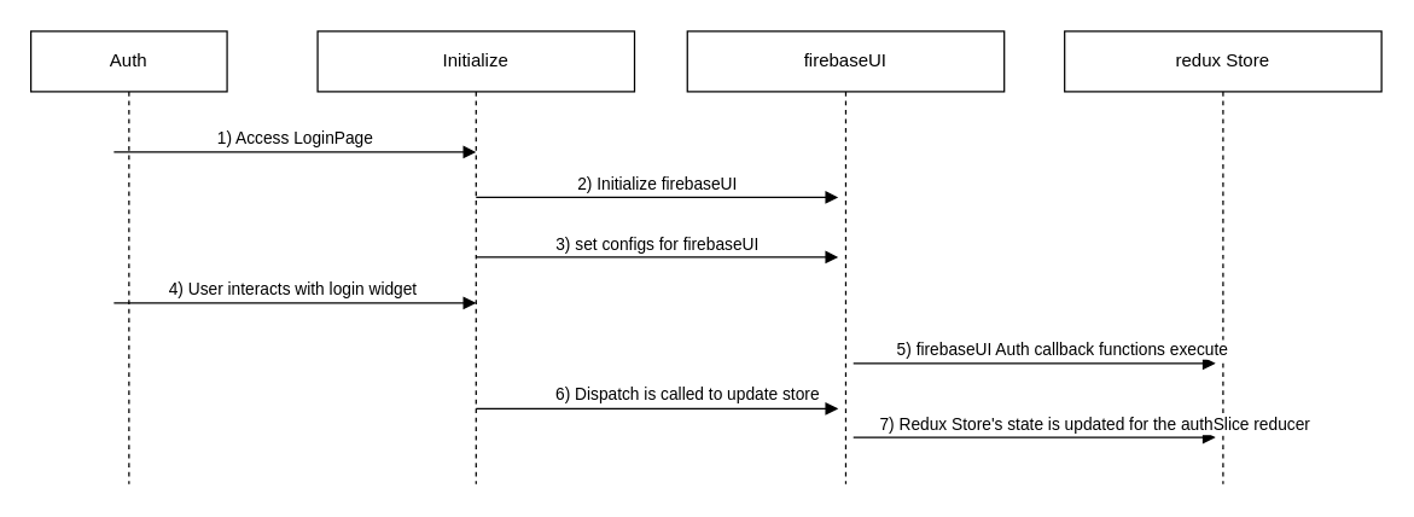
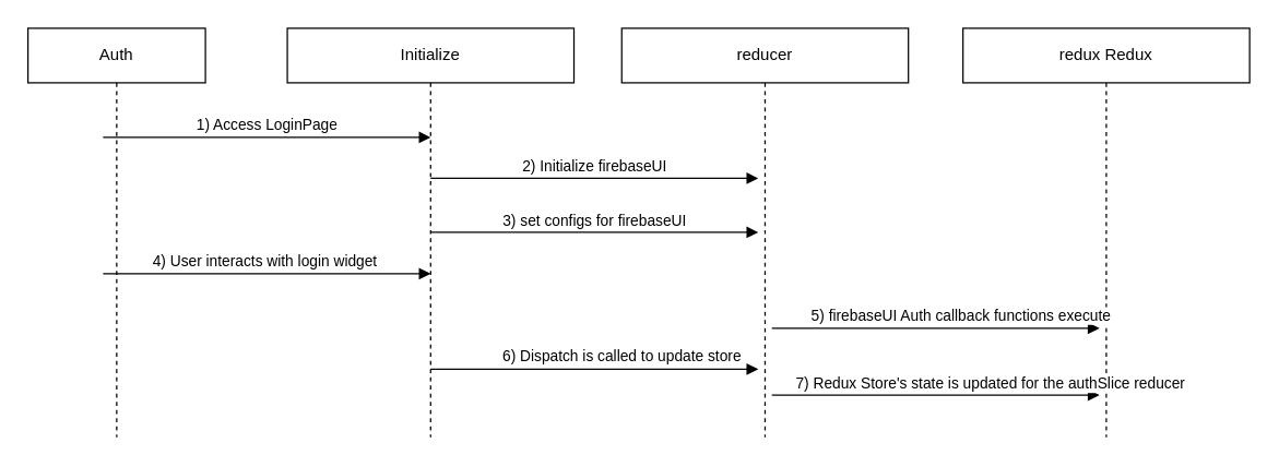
  <mxCell id="0" />
  <mxCell id="1" parent="0" />
  <mxCell id="2" value="Auth" style="shape=umlLifeline;perimeter=lifelinePerimeter;whiteSpace=wrap;html=1;container=0;dropTarget=0;collapsible=0;recursiveResize=0;outlineConnect=0;portConstraint=eastwest;newEdgeStyle={&quot;edgeStyle&quot;:&quot;elbowEdgeStyle&quot;,&quot;elbow&quot;:&quot;vertical&quot;,&quot;curved&quot;:0,&quot;rounded&quot;:0};" parent="1" vertex="1"><mxGeometry x="20" y="20" width="130" height="300" as="geometry" /></mxCell>
  <mxCell id="3" value="Initialize" style="shape=umlLifeline;perimeter=lifelinePerimeter;whiteSpace=wrap;html=1;container=0;dropTarget=0;collapsible=0;recursiveResize=0;outlineConnect=0;portConstraint=eastwest;newEdgeStyle={&quot;edgeStyle&quot;:&quot;elbowEdgeStyle&quot;,&quot;elbow&quot;:&quot;vertical&quot;,&quot;curved&quot;:0,&quot;rounded&quot;:0};" parent="1" vertex="1"><mxGeometry x="210" y="20" width="210" height="300" as="geometry" /></mxCell>
  <mxCell id="4" value="1) Access LoginPage" style="html=1;verticalAlign=bottom;endArrow=block;edgeStyle=elbowEdgeStyle;elbow=horizontal;curved=0;rounded=0;" parent="1" edge="1"><mxGeometry relative="1" as="geometry"><mxPoint x="75" y="100" as="sourcePoint" /><Array as="points"><mxPoint x="230" y="100" /></Array><mxPoint x="315" y="100" as="targetPoint" /></mxGeometry></mxCell>
- <mxCell id="5" value="firebaseUI" style="shape=umlLifeline;perimeter=lifelinePerimeter;whiteSpace=wrap;html=1;container=0;dropTarget=0;collapsible=0;recursiveResize=0;outlineConnect=0;portConstraint=eastwest;newEdgeStyle={&quot;edgeStyle&quot;:&quot;elbowEdgeStyle&quot;,&quot;elbow&quot;:&quot;vertical&quot;,&quot;curved&quot;:0,&quot;rounded&quot;:0};" vertex="1" parent="1"><mxGeometry x="455" y="20" width="210" height="300" as="geometry" /></mxCell>
- <mxCell id="6" value="redux Store" style="shape=umlLifeline;perimeter=lifelinePerimeter;whiteSpace=wrap;html=1;container=0;dropTarget=0;collapsible=0;recursiveResize=0;outlineConnect=0;portConstraint=eastwest;newEdgeStyle={&quot;edgeStyle&quot;:&quot;elbowEdgeStyle&quot;,&quot;elbow&quot;:&quot;vertical&quot;,&quot;curved&quot;:0,&quot;rounded&quot;:0};" vertex="1" parent="1"><mxGeometry x="705" y="20" width="210" height="300" as="geometry" /></mxCell>
+ <mxCell id="5" value="reducer" style="shape=umlLifeline;perimeter=lifelinePerimeter;whiteSpace=wrap;html=1;container=0;dropTarget=0;collapsible=0;recursiveResize=0;outlineConnect=0;portConstraint=eastwest;newEdgeStyle={&quot;edgeStyle&quot;:&quot;elbowEdgeStyle&quot;,&quot;elbow&quot;:&quot;vertical&quot;,&quot;curved&quot;:0,&quot;rounded&quot;:0};" vertex="1" parent="1"><mxGeometry x="455" y="20" width="210" height="300" as="geometry" /></mxCell>
+ <mxCell id="6" value="redux Redux" style="shape=umlLifeline;perimeter=lifelinePerimeter;whiteSpace=wrap;html=1;container=0;dropTarget=0;collapsible=0;recursiveResize=0;outlineConnect=0;portConstraint=eastwest;newEdgeStyle={&quot;edgeStyle&quot;:&quot;elbowEdgeStyle&quot;,&quot;elbow&quot;:&quot;vertical&quot;,&quot;curved&quot;:0,&quot;rounded&quot;:0};" vertex="1" parent="1"><mxGeometry x="705" y="20" width="210" height="300" as="geometry" /></mxCell>
  <mxCell id="7" value="2) Initialize firebaseUI" style="html=1;verticalAlign=bottom;endArrow=block;edgeStyle=elbowEdgeStyle;elbow=horizontal;curved=0;rounded=0;" edge="1" parent="1"><mxGeometry relative="1" as="geometry"><mxPoint x="315" y="130" as="sourcePoint" /><Array as="points"><mxPoint x="470" y="130" /></Array><mxPoint x="555" y="130" as="targetPoint" /></mxGeometry></mxCell>
  <mxCell id="8" value="3) set configs for firebaseUI" style="html=1;verticalAlign=bottom;endArrow=block;edgeStyle=elbowEdgeStyle;elbow=horizontal;curved=0;rounded=0;" edge="1" parent="1"><mxGeometry relative="1" as="geometry"><mxPoint x="315" y="169.62" as="sourcePoint" /><Array as="points"><mxPoint x="470" y="169.62" /></Array><mxPoint x="555" y="169.62" as="targetPoint" /></mxGeometry></mxCell>
  <mxCell id="9" value="4) User interacts with login widget&amp;nbsp;" style="html=1;verticalAlign=bottom;endArrow=block;edgeStyle=elbowEdgeStyle;elbow=horizontal;curved=0;rounded=0;" edge="1" parent="1"><mxGeometry relative="1" as="geometry"><mxPoint x="75" y="200" as="sourcePoint" /><Array as="points"><mxPoint x="230" y="200" /></Array><mxPoint x="315" y="200" as="targetPoint" /></mxGeometry></mxCell>
  <mxCell id="10" value="5) firebaseUI Auth callback functions execute&amp;nbsp;" style="html=1;verticalAlign=bottom;endArrow=block;edgeStyle=elbowEdgeStyle;elbow=horizontal;curved=0;rounded=0;" edge="1" parent="1"><mxGeometry x="0.167" relative="1" as="geometry"><mxPoint x="565" y="240" as="sourcePoint" /><Array as="points"><mxPoint x="720" y="240" /></Array><mxPoint x="805" y="240" as="targetPoint" /><mxPoint as="offset" /></mxGeometry></mxCell>
  <mxCell id="11" value="6) Dispatch is called to update store" style="html=1;verticalAlign=bottom;endArrow=block;edgeStyle=elbowEdgeStyle;elbow=horizontal;curved=0;rounded=0;" edge="1" parent="1"><mxGeometry x="0.167" relative="1" as="geometry"><mxPoint x="315" y="270" as="sourcePoint" /><Array as="points"><mxPoint x="470" y="270" /></Array><mxPoint x="555" y="270" as="targetPoint" /><mxPoint as="offset" /></mxGeometry></mxCell>
  <mxCell id="12" value="7) Redux Store's state is updated for the authSlice reducer" style="html=1;verticalAlign=bottom;endArrow=block;edgeStyle=elbowEdgeStyle;elbow=vertical;curved=0;rounded=0;" edge="1" parent="1"><mxGeometry x="0.333" y="-1" relative="1" as="geometry"><mxPoint x="565" y="289" as="sourcePoint" /><Array as="points"><mxPoint x="720" y="289" /></Array><mxPoint x="805" y="289" as="targetPoint" /><mxPoint as="offset" /></mxGeometry></mxCell>
